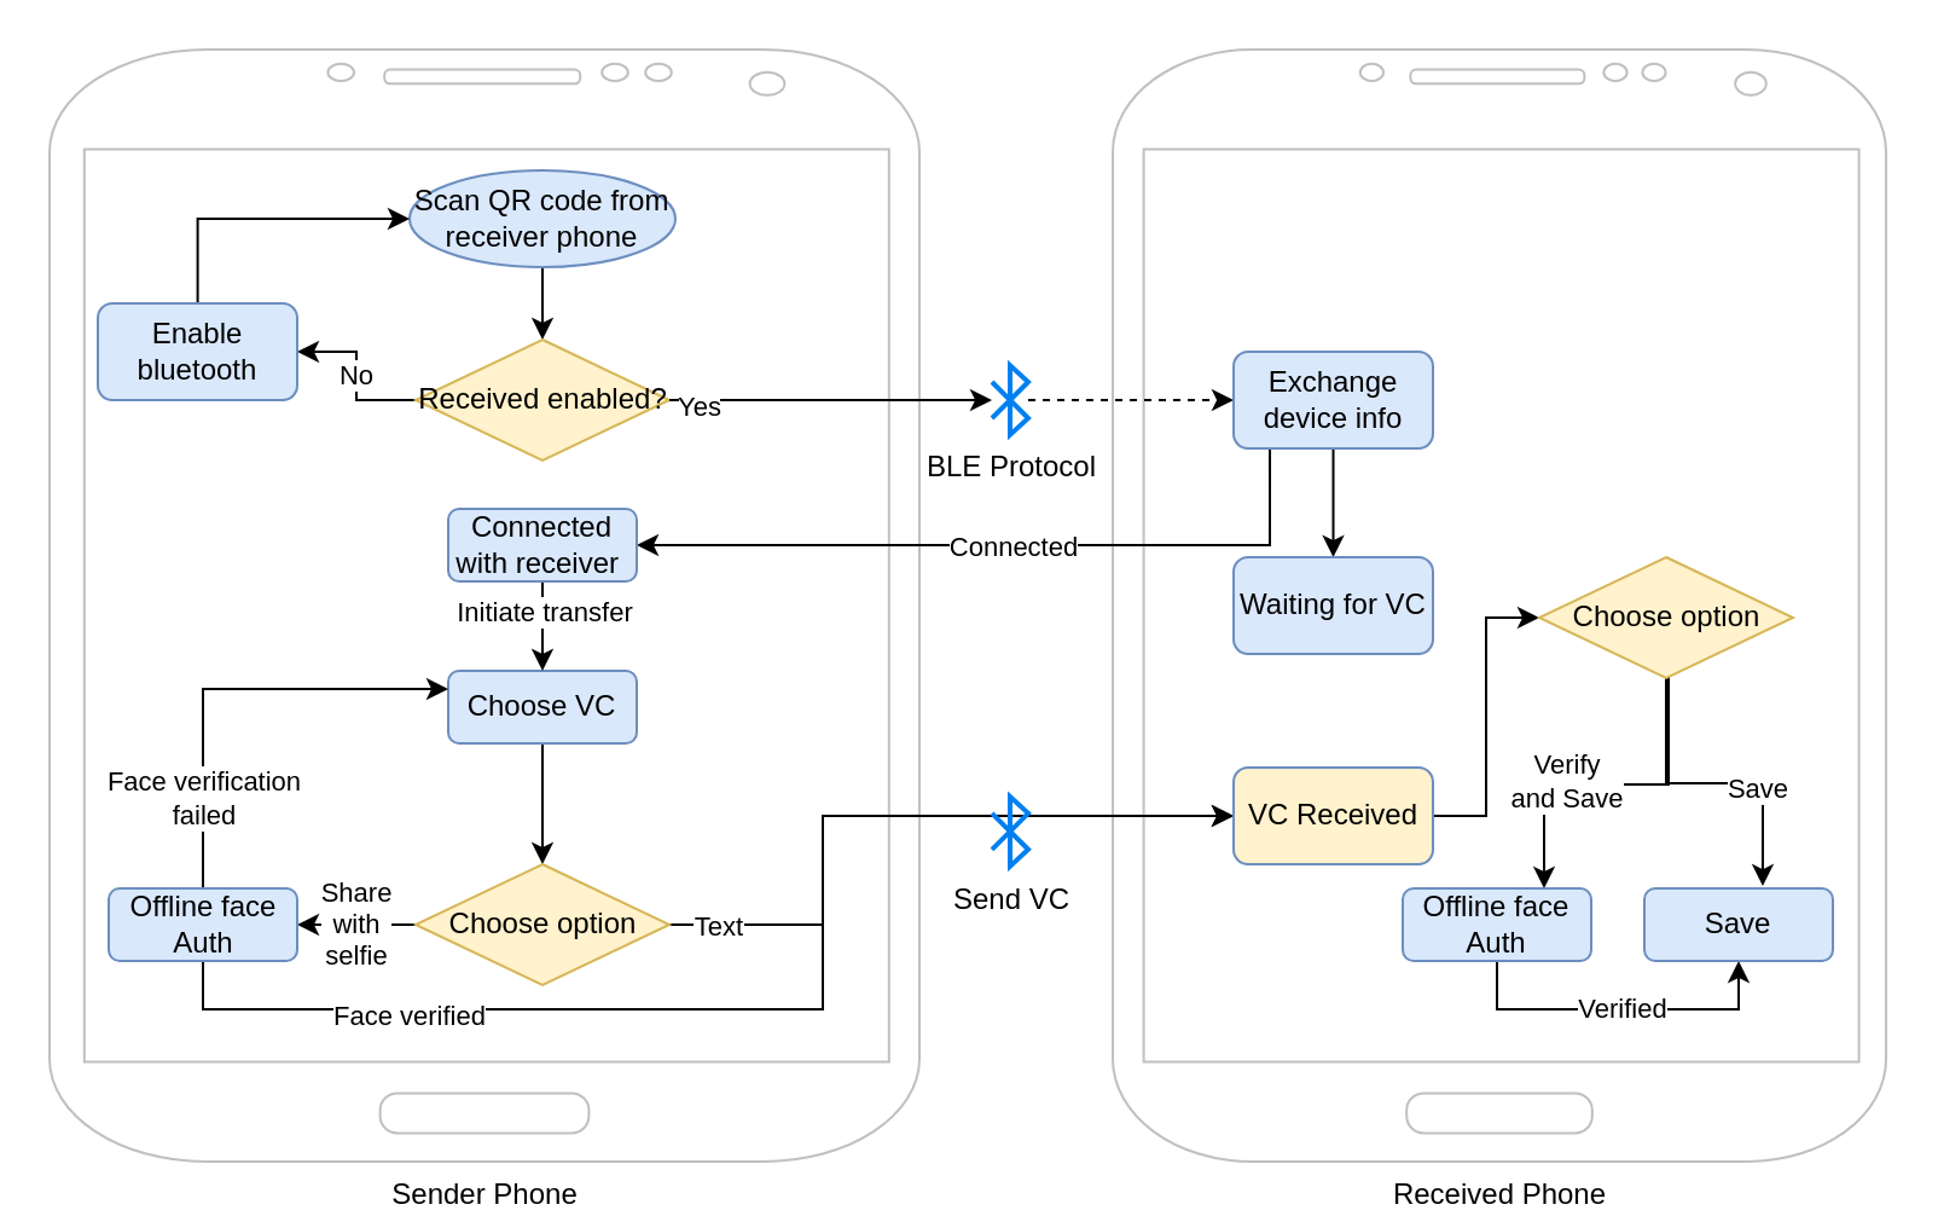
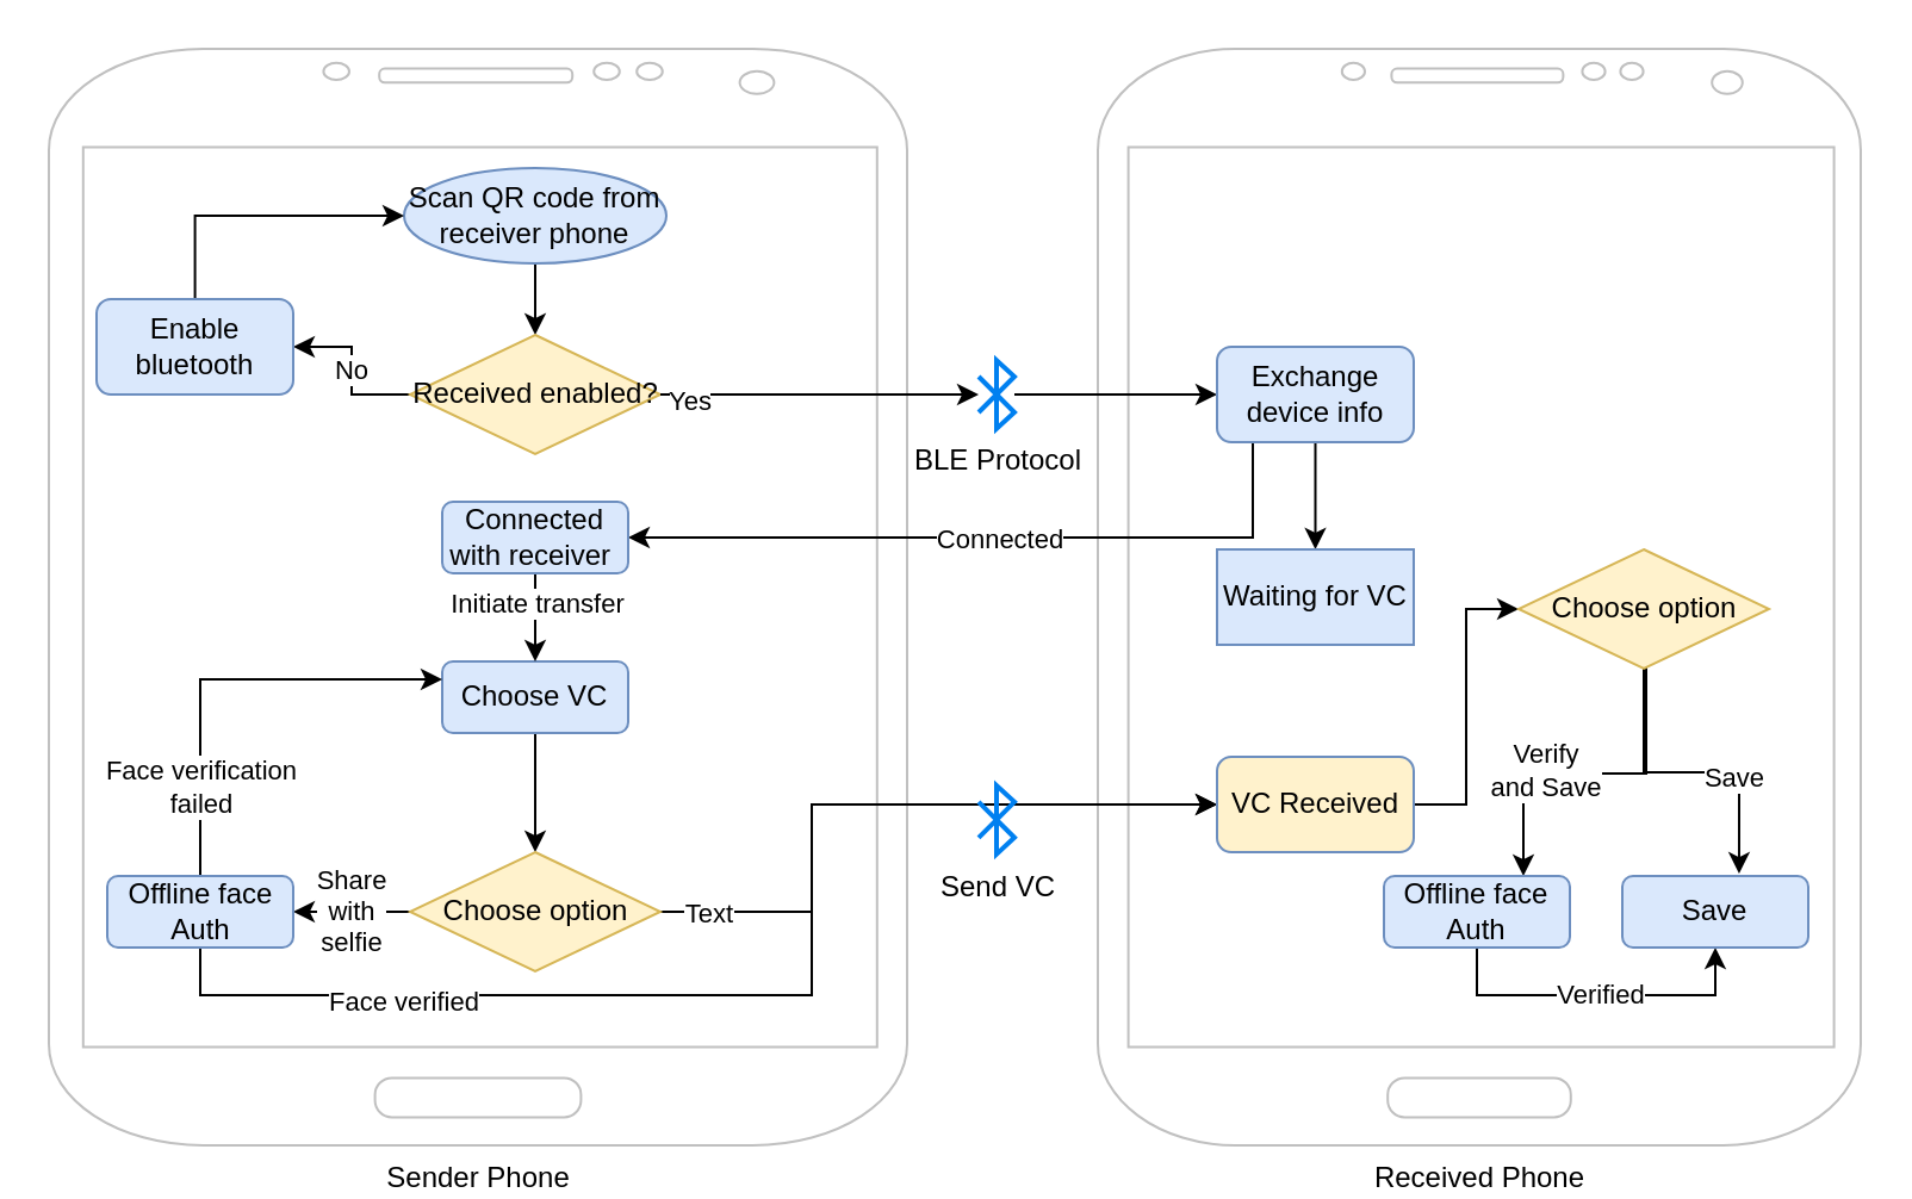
  <mxCell id="0" />
  <mxCell id="1" parent="0" />
  <mxCell id="2" value="Sender Phone" style="verticalLabelPosition=bottom;verticalAlign=top;html=1;shadow=0;dashed=0;strokeWidth=1;shape=mxgraph.android.phone2;strokeColor=#c0c0c0;" vertex="1" parent="1"><mxGeometry x="20" y="20" width="360" height="460" as="geometry" /></mxCell>
  <mxCell id="3" value="Received Phone" style="verticalLabelPosition=bottom;verticalAlign=top;html=1;shadow=0;dashed=0;strokeWidth=1;shape=mxgraph.android.phone2;strokeColor=#c0c0c0;" vertex="1" parent="1"><mxGeometry x="460" y="20" width="320" height="460" as="geometry" /></mxCell>
  <mxCell id="4" style="edgeStyle=orthogonalEdgeStyle;rounded=0;orthogonalLoop=1;jettySize=auto;html=1;entryX=0.5;entryY=0;entryDx=0;entryDy=0;" edge="1" parent="1" source="5" target="8"><mxGeometry relative="1" as="geometry" /></mxCell>
  <mxCell id="5" value="Scan QR code from receiver phone" style="ellipse;whiteSpace=wrap;html=1;fillColor=#dae8fc;strokeColor=#6c8ebf;" vertex="1" parent="1"><mxGeometry x="169" y="70" width="110" height="40" as="geometry" /></mxCell>
  <mxCell id="6" value="No" style="edgeStyle=orthogonalEdgeStyle;rounded=0;orthogonalLoop=1;jettySize=auto;html=1;entryX=1;entryY=0.5;entryDx=0;entryDy=0;" edge="1" parent="1" source="8" target="10"><mxGeometry relative="1" as="geometry" /></mxCell>
- <mxCell id="7" style="edgeStyle=orthogonalEdgeStyle;rounded=0;orthogonalLoop=1;jettySize=auto;html=1;dashed=1;" edge="1" parent="1" source="27" target="24"><mxGeometry relative="1" as="geometry" /></mxCell>
+ <mxCell id="7" style="edgeStyle=orthogonalEdgeStyle;rounded=0;orthogonalLoop=1;jettySize=auto;html=1;" edge="1" parent="1" source="27" target="24"><mxGeometry relative="1" as="geometry" /></mxCell>
  <mxCell id="8" value="Received enabled?" style="rhombus;whiteSpace=wrap;html=1;fillColor=#fff2cc;strokeColor=#d6b656;" vertex="1" parent="1"><mxGeometry x="171.5" y="140" width="105" height="50" as="geometry" /></mxCell>
  <mxCell id="9" style="edgeStyle=orthogonalEdgeStyle;rounded=0;orthogonalLoop=1;jettySize=auto;html=1;entryX=0;entryY=0.5;entryDx=0;entryDy=0;" edge="1" parent="1" source="10" target="5"><mxGeometry relative="1" as="geometry"><Array as="points"><mxPoint x="81" y="90" /></Array></mxGeometry></mxCell>
  <mxCell id="10" value="Enable bluetooth" style="rounded=1;whiteSpace=wrap;html=1;fillColor=#dae8fc;strokeColor=#6c8ebf;" vertex="1" parent="1"><mxGeometry x="40" y="125" width="82.5" height="40" as="geometry" /></mxCell>
  <mxCell id="11" style="edgeStyle=orthogonalEdgeStyle;rounded=0;orthogonalLoop=1;jettySize=auto;html=1;entryX=0.5;entryY=0;entryDx=0;entryDy=0;" edge="1" parent="1" source="12" target="16"><mxGeometry relative="1" as="geometry" /></mxCell>
  <mxCell id="12" value="Choose VC" style="rounded=1;whiteSpace=wrap;html=1;fillColor=#dae8fc;strokeColor=#6c8ebf;" vertex="1" parent="1"><mxGeometry x="185" y="277" width="78" height="30" as="geometry" /></mxCell>
  <mxCell id="13" value="Share&lt;br&gt;with&lt;br&gt;selfie" style="edgeStyle=orthogonalEdgeStyle;rounded=0;orthogonalLoop=1;jettySize=auto;html=1;entryX=1;entryY=0.5;entryDx=0;entryDy=0;" edge="1" parent="1" source="16" target="20"><mxGeometry relative="1" as="geometry" /></mxCell>
  <mxCell id="14" style="edgeStyle=orthogonalEdgeStyle;rounded=0;orthogonalLoop=1;jettySize=auto;html=1;entryX=0;entryY=0.5;entryDx=0;entryDy=0;" edge="1" parent="1" source="16" target="30"><mxGeometry relative="1" as="geometry"><Array as="points"><mxPoint x="340" y="382" /><mxPoint x="340" y="337" /></Array></mxGeometry></mxCell>
  <mxCell id="15" value="Text" style="edgeLabel;html=1;align=center;verticalAlign=middle;resizable=0;points=[];" vertex="1" connectable="0" parent="14"><mxGeometry x="-0.86" relative="1" as="geometry"><mxPoint x="1" as="offset" /></mxGeometry></mxCell>
  <mxCell id="16" value="Choose option" style="rhombus;whiteSpace=wrap;html=1;fillColor=#fff2cc;strokeColor=#d6b656;" vertex="1" parent="1"><mxGeometry x="171.5" y="357" width="105" height="50" as="geometry" /></mxCell>
  <mxCell id="17" style="edgeStyle=orthogonalEdgeStyle;rounded=0;orthogonalLoop=1;jettySize=auto;html=1;entryX=0;entryY=0.5;entryDx=0;entryDy=0;exitX=0.5;exitY=1;exitDx=0;exitDy=0;" edge="1" parent="1" source="20" target="30"><mxGeometry relative="1" as="geometry"><Array as="points"><mxPoint x="84" y="417" /><mxPoint x="340" y="417" /><mxPoint x="340" y="337" /></Array></mxGeometry></mxCell>
  <mxCell id="18" value="Face verified" style="edgeLabel;html=1;align=center;verticalAlign=middle;resizable=0;points=[];" vertex="1" connectable="0" parent="17"><mxGeometry x="-0.645" y="-2" relative="1" as="geometry"><mxPoint x="12" as="offset" /></mxGeometry></mxCell>
  <mxCell id="19" value="Face verification&lt;br&gt;failed" style="edgeStyle=orthogonalEdgeStyle;rounded=0;orthogonalLoop=1;jettySize=auto;html=1;entryX=0;entryY=0.25;entryDx=0;entryDy=0;" edge="1" parent="1" source="20" target="12"><mxGeometry x="-0.598" relative="1" as="geometry"><Array as="points"><mxPoint x="84" y="285" /></Array><mxPoint as="offset" /></mxGeometry></mxCell>
  <mxCell id="20" value="Offline face Auth" style="rounded=1;whiteSpace=wrap;html=1;fillColor=#dae8fc;strokeColor=#6c8ebf;" vertex="1" parent="1"><mxGeometry x="44.5" y="367" width="78" height="30" as="geometry" /></mxCell>
  <mxCell id="21" value="" style="edgeStyle=orthogonalEdgeStyle;rounded=0;orthogonalLoop=1;jettySize=auto;html=1;" edge="1" parent="1" source="24" target="28"><mxGeometry relative="1" as="geometry" /></mxCell>
  <mxCell id="22" style="edgeStyle=orthogonalEdgeStyle;rounded=0;orthogonalLoop=1;jettySize=auto;html=1;entryX=1;entryY=0.5;entryDx=0;entryDy=0;exitX=0.182;exitY=0.975;exitDx=0;exitDy=0;exitPerimeter=0;" edge="1" parent="1" source="24" target="33"><mxGeometry relative="1" as="geometry" /></mxCell>
  <mxCell id="23" value="Connected" style="edgeLabel;html=1;align=center;verticalAlign=middle;resizable=0;points=[];" vertex="1" connectable="0" parent="22"><mxGeometry x="0.063" y="2" relative="1" as="geometry"><mxPoint x="13" y="-2" as="offset" /></mxGeometry></mxCell>
  <mxCell id="24" value="Exchange device info" style="rounded=1;whiteSpace=wrap;html=1;fillColor=#dae8fc;strokeColor=#6c8ebf;" vertex="1" parent="1"><mxGeometry x="510" y="145" width="82.5" height="40" as="geometry" /></mxCell>
  <mxCell id="25" value="" style="edgeStyle=orthogonalEdgeStyle;rounded=0;orthogonalLoop=1;jettySize=auto;html=1;" edge="1" parent="1" source="8" target="27"><mxGeometry relative="1" as="geometry"><mxPoint x="277" y="165" as="sourcePoint" /><mxPoint x="510" y="165" as="targetPoint" /></mxGeometry></mxCell>
  <mxCell id="26" value="Yes" style="edgeLabel;html=1;align=center;verticalAlign=middle;resizable=0;points=[];" vertex="1" connectable="0" parent="25"><mxGeometry x="-0.816" y="-2" relative="1" as="geometry"><mxPoint as="offset" /></mxGeometry></mxCell>
  <mxCell id="27" value="BLE Protocol" style="html=1;verticalLabelPosition=bottom;align=center;labelBackgroundColor=#ffffff;verticalAlign=top;strokeWidth=2;strokeColor=#0080F0;shadow=0;dashed=0;shape=mxgraph.ios7.icons.bluetooth;pointerEvents=1" vertex="1" parent="1"><mxGeometry x="410" y="150.6" width="15" height="28.8" as="geometry" /></mxCell>
- <mxCell id="28" value="Waiting for VC" style="rounded=1;whiteSpace=wrap;html=1;fillColor=#dae8fc;strokeColor=#6c8ebf;" vertex="1" parent="1"><mxGeometry x="510" y="230" width="82.5" height="40" as="geometry" /></mxCell>
+ <mxCell id="28" value="Waiting for VC" style="whiteSpace=wrap;html=1;fillColor=#dae8fc;strokeColor=#6c8ebf;rounded=0;" vertex="1" parent="1"><mxGeometry x="510" y="230" width="82.5" height="40" as="geometry" /></mxCell>
  <mxCell id="29" style="edgeStyle=orthogonalEdgeStyle;rounded=0;orthogonalLoop=1;jettySize=auto;html=1;entryX=0;entryY=0.5;entryDx=0;entryDy=0;" edge="1" parent="1" source="30" target="38"><mxGeometry relative="1" as="geometry" /></mxCell>
  <mxCell id="30" value="VC Received" style="rounded=1;whiteSpace=wrap;html=1;fillColor=#fff2cc;strokeColor=#6c8ebf;" vertex="1" parent="1"><mxGeometry x="510" y="317" width="82.5" height="40" as="geometry" /></mxCell>
  <mxCell id="31" style="edgeStyle=orthogonalEdgeStyle;rounded=0;orthogonalLoop=1;jettySize=auto;html=1;entryX=0.5;entryY=0;entryDx=0;entryDy=0;" edge="1" parent="1" source="33" target="12"><mxGeometry relative="1" as="geometry" /></mxCell>
  <mxCell id="32" value="Initiate transfer" style="edgeLabel;html=1;align=center;verticalAlign=middle;resizable=0;points=[];" vertex="1" connectable="0" parent="31"><mxGeometry x="-0.442" relative="1" as="geometry"><mxPoint as="offset" /></mxGeometry></mxCell>
  <mxCell id="33" value="Connected with receiver&amp;nbsp;" style="rounded=1;whiteSpace=wrap;html=1;fillColor=#dae8fc;strokeColor=#6c8ebf;" vertex="1" parent="1"><mxGeometry x="185" y="210" width="78" height="30" as="geometry" /></mxCell>
  <mxCell id="34" style="edgeStyle=orthogonalEdgeStyle;rounded=0;orthogonalLoop=1;jettySize=auto;html=1;entryX=0.75;entryY=0;entryDx=0;entryDy=0;" edge="1" parent="1" source="38" target="41"><mxGeometry relative="1" as="geometry"><Array as="points"><mxPoint x="690" y="324" /><mxPoint x="639" y="324" /></Array></mxGeometry></mxCell>
  <mxCell id="35" value="Verify&lt;br&gt;and Save" style="edgeLabel;html=1;align=center;verticalAlign=middle;resizable=0;points=[];" vertex="1" connectable="0" parent="34"><mxGeometry x="0.259" y="-2" relative="1" as="geometry"><mxPoint as="offset" /></mxGeometry></mxCell>
  <mxCell id="36" style="edgeStyle=orthogonalEdgeStyle;rounded=0;orthogonalLoop=1;jettySize=auto;html=1;entryX=0.628;entryY=-0.033;entryDx=0;entryDy=0;entryPerimeter=0;" edge="1" parent="1" source="38" target="42"><mxGeometry relative="1" as="geometry" /></mxCell>
  <mxCell id="37" value="Save" style="edgeLabel;html=1;align=center;verticalAlign=middle;resizable=0;points=[];" vertex="1" connectable="0" parent="36"><mxGeometry x="0.262" y="-1" relative="1" as="geometry"><mxPoint x="1" y="1" as="offset" /></mxGeometry></mxCell>
  <mxCell id="38" value="Choose option" style="rhombus;whiteSpace=wrap;html=1;fillColor=#fff2cc;strokeColor=#d6b656;" vertex="1" parent="1"><mxGeometry x="636.5" y="230" width="105" height="50" as="geometry" /></mxCell>
  <mxCell id="39" style="edgeStyle=orthogonalEdgeStyle;rounded=0;orthogonalLoop=1;jettySize=auto;html=1;entryX=0.5;entryY=1;entryDx=0;entryDy=0;exitX=0.5;exitY=1;exitDx=0;exitDy=0;" edge="1" parent="1" source="41" target="42"><mxGeometry relative="1" as="geometry" /></mxCell>
  <mxCell id="40" value="Verified" style="edgeLabel;html=1;align=center;verticalAlign=middle;resizable=0;points=[];" vertex="1" connectable="0" parent="39"><mxGeometry x="-0.214" y="1" relative="1" as="geometry"><mxPoint x="16" as="offset" /></mxGeometry></mxCell>
  <mxCell id="41" value="Offline face Auth" style="rounded=1;whiteSpace=wrap;html=1;fillColor=#dae8fc;strokeColor=#6c8ebf;" vertex="1" parent="1"><mxGeometry x="580" y="367" width="78" height="30" as="geometry" /></mxCell>
  <mxCell id="42" value="Save" style="rounded=1;whiteSpace=wrap;html=1;fillColor=#dae8fc;strokeColor=#6c8ebf;" vertex="1" parent="1"><mxGeometry x="680" y="367" width="78" height="30" as="geometry" /></mxCell>
  <mxCell id="43" value="Send VC" style="html=1;verticalLabelPosition=bottom;align=center;labelBackgroundColor=#ffffff;verticalAlign=top;strokeWidth=2;strokeColor=#0080F0;shadow=0;dashed=0;shape=mxgraph.ios7.icons.bluetooth;pointerEvents=1" vertex="1" parent="1"><mxGeometry x="410" y="329" width="15" height="28.8" as="geometry" /></mxCell>
